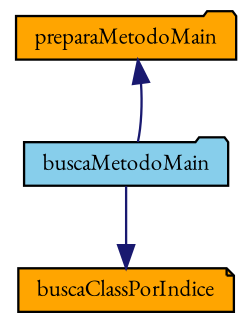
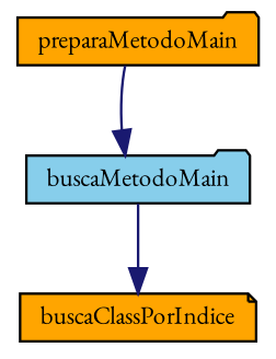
  digraph {
    fontname="EB Garamond"
    rankdir=TB
    node [color=black fillcolor=orange fontname="EB Garamond" fontsize=10 shape=folder style=filled]
    edge [color=midnightblue fontname="EB Garamond" fontsize=10 labelfontname=Helvetica labelfontsize=10 style=solid]
    n1 [fontcolor=black height=0.2 label=preparaMetodoMain width=0.4]
    n2 [fillcolor=skyblue height=0.2 label=buscaMetodoMain width=0.4]
    n3 [height=0.2 label=buscaClassPorIndice shape=note width=0.4]
-   n2 -> n1
+   n1 -> n2
    n2 -> n3
  }
